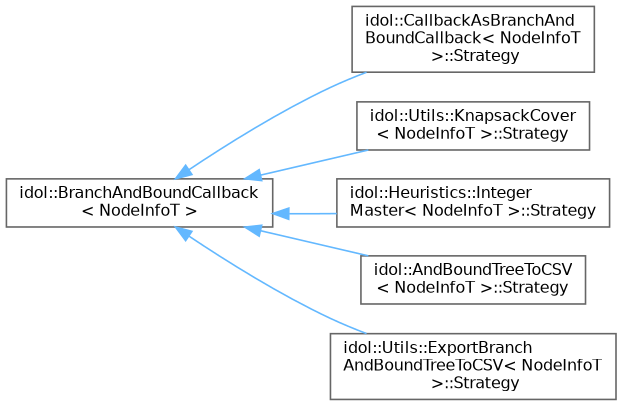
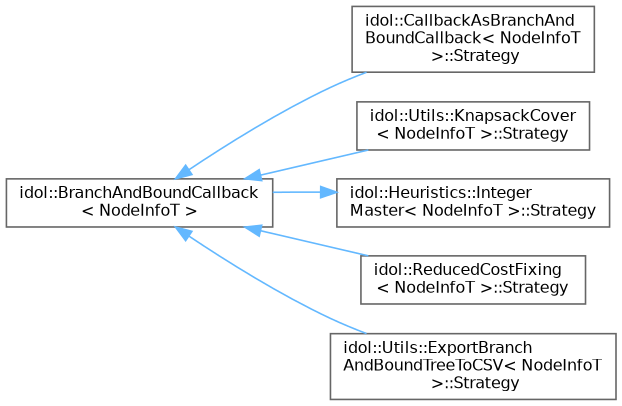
  digraph {
    rankdir=LR
    node [color=grey40 fillcolor=white fontname=Helvetica fontsize=10 shape=box style=filled]
    edge [color=steelblue1 dir=back fontname=Helvetica fontsize=10 labelfontname=Helvetica labelfontsize=10 style=solid]
    n1 [height=0.2 label="idol::BranchAndBoundCallback\l\< NodeInfoT \>" width=0.4]
    n2 [height=0.2 label="idol::CallbackAsBranchAnd\lBoundCallback\< NodeInfoT\l \>::Strategy" width=0.4]
    n3 [height=0.2 label="idol::Utils::KnapsackCover\l\< NodeInfoT \>::Strategy" width=0.4]
    n4 [height=0.2 label="idol::Heuristics::Integer\lMaster\< NodeInfoT \>::Strategy" width=0.4]
-   n5 [height=0.2 label="idol::AndBoundTreeToCSV\l\< NodeInfoT \>::Strategy" width=0.4]
+   n5 [height=0.2 label="idol::ReducedCostFixing\l\< NodeInfoT \>::Strategy" width=0.4]
    n6 [height=0.2 label="idol::Utils::ExportBranch\lAndBoundTreeToCSV\< NodeInfoT\l \>::Strategy" width=0.4]
    n1 -> n2
    n1 -> n3
-   n1 -> n4
+   n4 -> n1
    n1 -> n5
    n1 -> n6
  }
